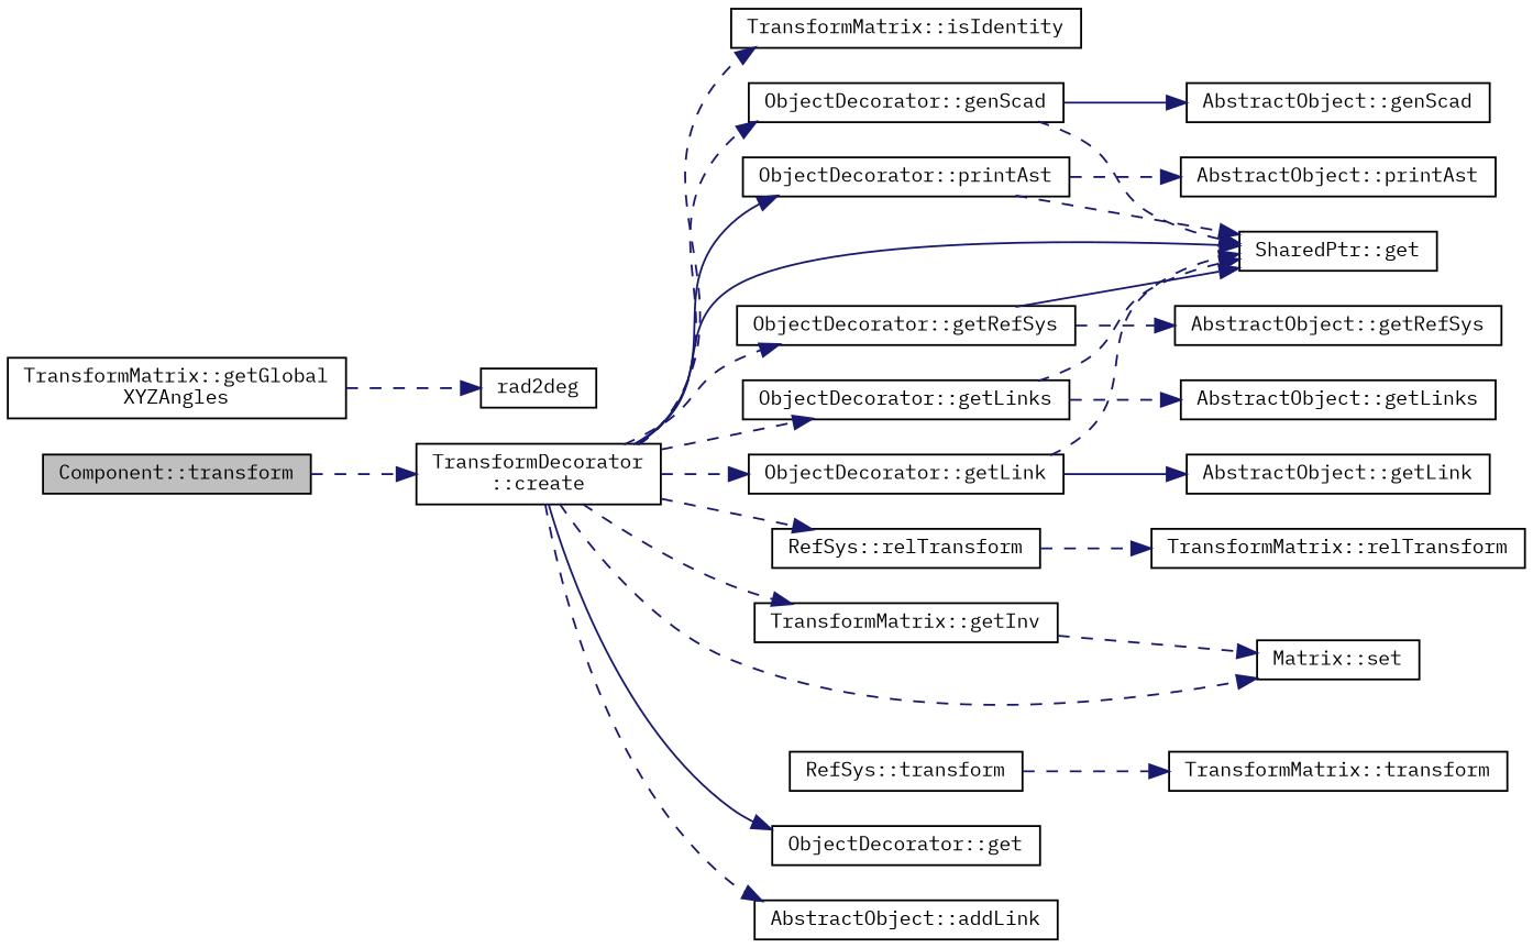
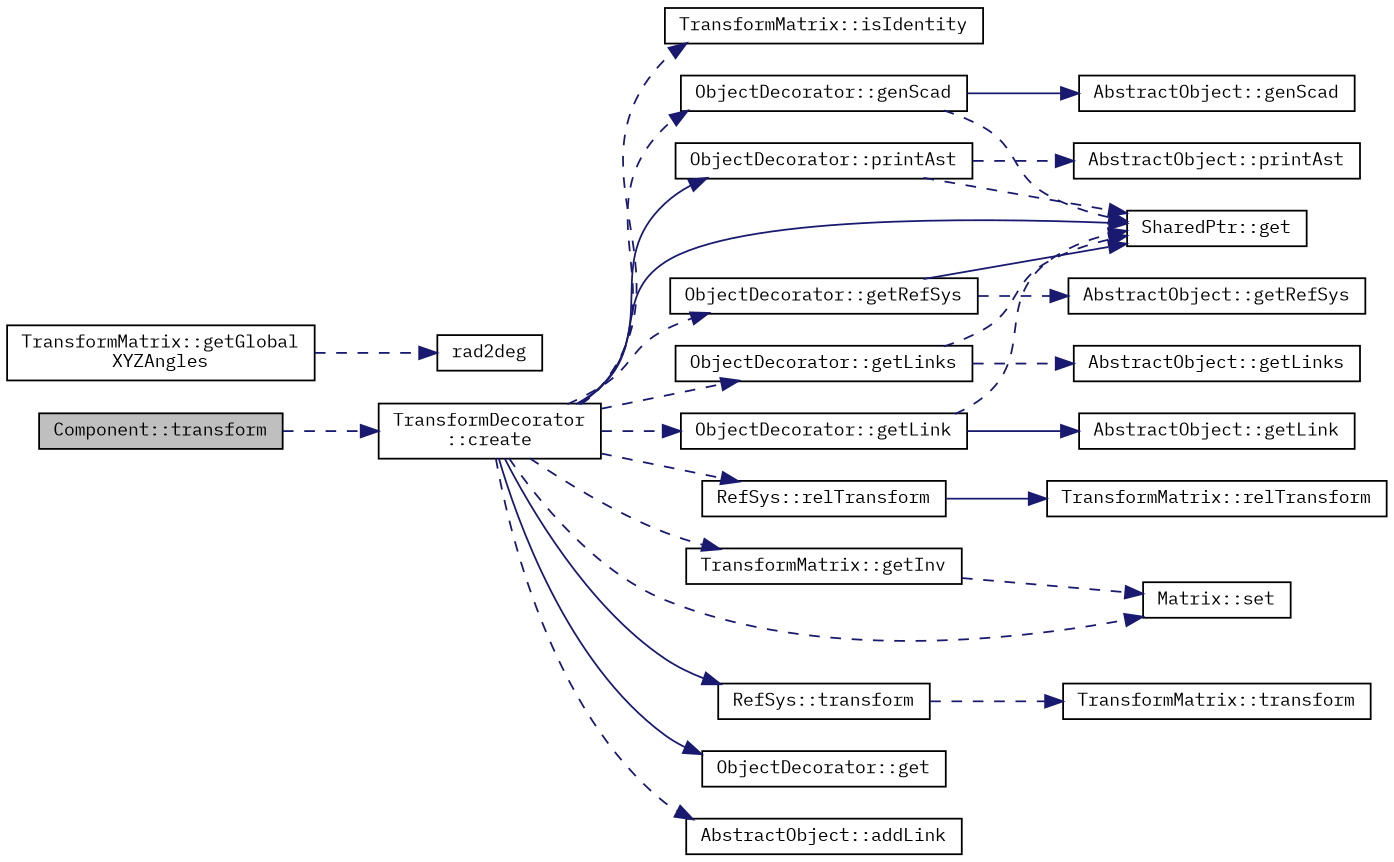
  digraph {
    fontname="IBM Plex Mono"
    rankdir=LR
    node [color=black fillcolor=white fontname="IBM Plex Mono" fontsize=10 shape=record style=filled]
    edge [color=midnightblue fontname="IBM Plex Mono" fontsize=10 labelfontname=Helvetica labelfontsize=10 style=dashed]
    n1 [fillcolor=grey75 fontcolor=black height=0.2 label="Component::transform" width=0.4]
    n2 [height=0.2 label="TransformDecorator\l::create" width=0.4]
    n3 [height=0.2 label="TransformMatrix::isIdentity" width=0.4]
    n4 [height=0.2 label="SharedPtr::get" width=0.4]
    n5 [height=0.2 label="RefSys::relTransform" width=0.4]
    n6 [height=0.2 label="TransformMatrix::getInv" width=0.4]
    n7 [height=0.2 label="RefSys::transform" width=0.4]
    n8 [height=0.2 label="ObjectDecorator::get" width=0.4]
    n9 [height=0.2 label="AbstractObject::addLink" width=0.4]
    n10 [height=0.2 label="ObjectDecorator::genScad" width=0.4]
    n11 [height=0.2 label="ObjectDecorator::printAst" width=0.4]
    n12 [height=0.2 label="ObjectDecorator::getRefSys" width=0.4]
    n13 [height=0.2 label="ObjectDecorator::getLinks" width=0.4]
    n14 [height=0.2 label="ObjectDecorator::getLink" width=0.4]
    n15 [height=0.2 label="Matrix::set" width=0.4]
    n16 [height=0.2 label="TransformMatrix::relTransform" width=0.4]
    n17 [height=0.2 label="TransformMatrix::transform" width=0.4]
    n18 [height=0.2 label="TransformMatrix::getGlobal\lXYZAngles" width=0.4]
    n19 [height=0.2 label=rad2deg width=0.4]
    n20 [height=0.2 label="AbstractObject::genScad" width=0.4]
    n21 [height=0.2 label="AbstractObject::printAst" width=0.4]
    n22 [height=0.2 label="AbstractObject::getRefSys" width=0.4]
    n23 [height=0.2 label="AbstractObject::getLinks" width=0.4]
    n24 [height=0.2 label="AbstractObject::getLink" width=0.4]
    n1 -> n2
    n2 -> n3
    n2 -> n4 [style=solid]
    n2 -> n5
    n2 -> n6
+   n2 -> n7 [style=solid]
    n2 -> n8 [style=solid]
    n2 -> n9
    n2 -> n10
    n2 -> n11 [style=solid]
    n2 -> n12
    n2 -> n13
    n2 -> n14
    n2 -> n15
-   n5 -> n16
+   n5 -> n16 [style=solid]
    n6 -> n15
    n7 -> n17
    n10 -> n4
    n10 -> n20 [style=solid]
    n11 -> n4
    n11 -> n21
    n12 -> n4 [style=solid]
    n12 -> n22
    n13 -> n4
    n13 -> n23
    n14 -> n4
    n14 -> n24 [style=solid]
    n18 -> n19
  }
